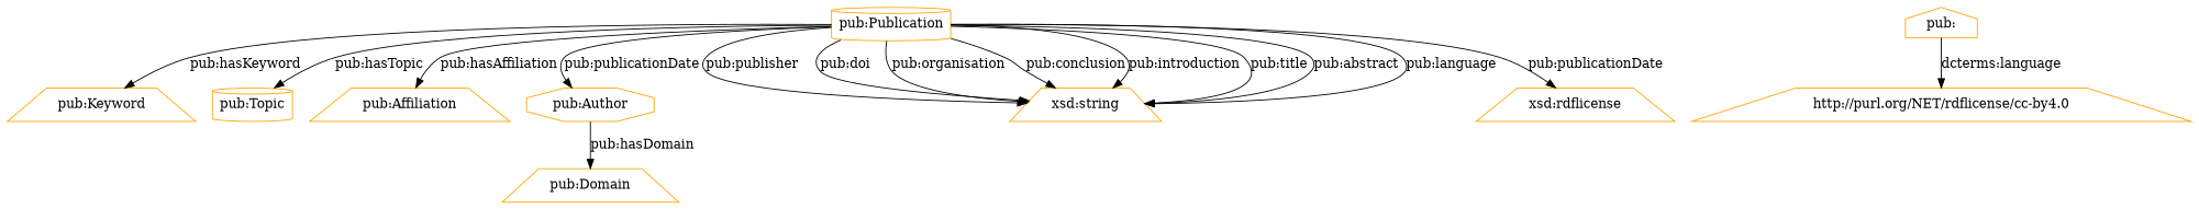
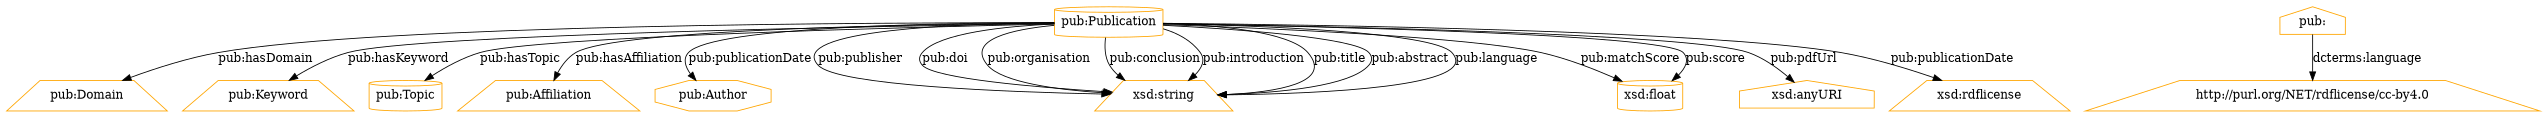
  digraph {
    rankdir=TB
    node [color=orange shape=trapezium]
    "pub:Publication" [shape=cylinder]
    "pub:Domain"
    "pub:Keyword"
    "pub:Topic" [shape=cylinder]
    "pub:Affiliation"
    "pub:Author" [shape=octagon]
    "xsd:string"
+   "xsd:float" [shape=cylinder]
+   "xsd:anyURI" [shape=house]
    n10 [label="xsd:rdflicense"]
    "pub:" [shape=house]
    "http://purl.org/NET/rdflicense/cc-by4.0"
-   "pub:Author" -> "pub:Domain" [label="pub:hasDomain"]
+   "pub:Publication" -> "pub:Domain" [label="pub:hasDomain"]
    "pub:Publication" -> "pub:Keyword" [label="pub:hasKeyword"]
    "pub:Publication" -> "pub:Topic" [label="pub:hasTopic"]
    "pub:Publication" -> "pub:Affiliation" [label="pub:hasAffiliation"]
    "pub:Publication" -> "pub:Author" [label="pub:publicationDate"]
    "pub:Publication" -> "xsd:string" [label="pub:publisher"]
    "pub:Publication" -> "xsd:string" [label="pub:doi"]
    "pub:Publication" -> "xsd:string" [label="pub:organisation"]
    "pub:Publication" -> "xsd:string" [label="pub:conclusion"]
    "pub:Publication" -> "xsd:string" [label="pub:introduction"]
    "pub:Publication" -> "xsd:string" [label="pub:title"]
    "pub:Publication" -> "xsd:string" [label="pub:abstract"]
    "pub:Publication" -> "xsd:string" [label="pub:language"]
+   "pub:Publication" -> "xsd:float" [label="pub:matchScore"]
+   "pub:Publication" -> "xsd:float" [label="pub:score"]
+   "pub:Publication" -> "xsd:anyURI" [label="pub:pdfUrl"]
    "pub:Publication" -> n10 [label="pub:publicationDate"]
    "pub:" -> "http://purl.org/NET/rdflicense/cc-by4.0" [label="dcterms:language"]
  }
